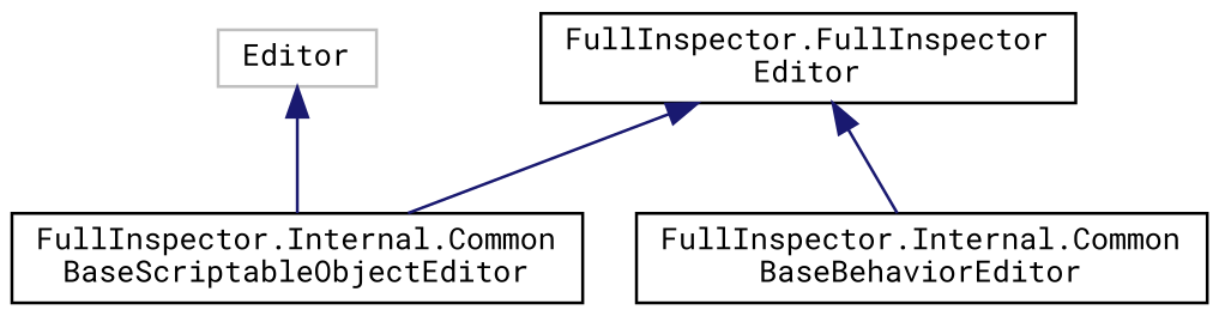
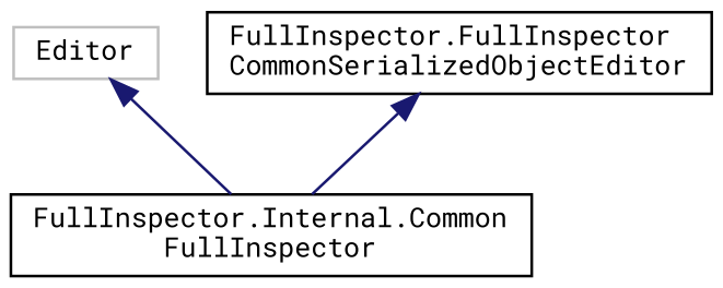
  digraph {
    fontname="Roboto Mono"
    rankdir=TB
    node [color=black fillcolor=white fontname="Roboto Mono" fontsize=10 shape=record style=filled]
    edge [color=midnightblue dir=back fontname="Roboto Mono" fontsize=10 labelfontname=Helvetica labelfontsize=10 style=solid]
    n1 [color=grey75 height=0.2 label=Editor width=0.4]
-   n2 [height=0.2 label="FullInspector.Internal.Common\lBaseScriptableObjectEditor" width=0.4]
-   n3 [height=0.2 label="FullInspector.FullInspector\lEditor" width=0.4]
-   n4 [height=0.2 label="FullInspector.Internal.Common\lBaseBehaviorEditor" width=0.4]
+   n2 [height=0.2 label="FullInspector.Internal.Common\lFullInspector" width=0.4]
+   n3 [height=0.2 label="FullInspector.FullInspector\lCommonSerializedObjectEditor" width=0.4]
    n1 -> n2
    n3 -> n2
-   n3 -> n4
  }
